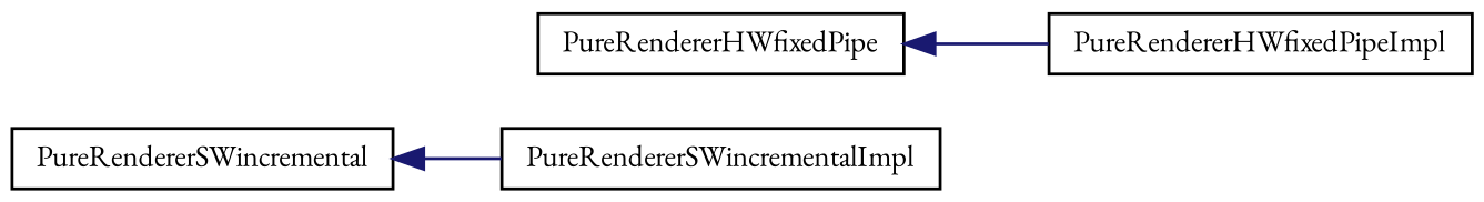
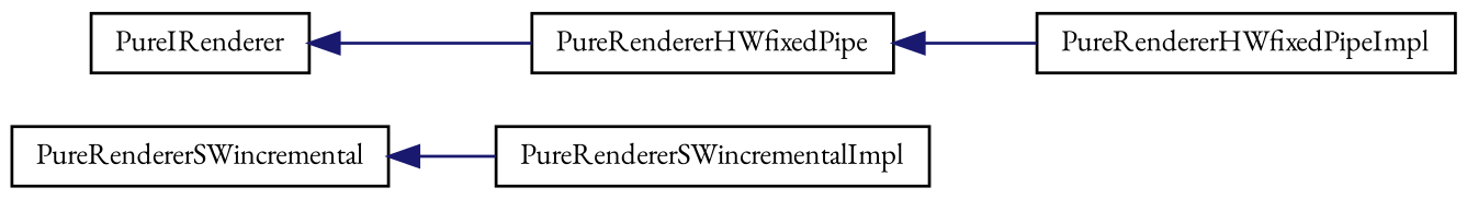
  digraph {
    fontname="EB Garamond"
    rankdir=LR
    node [color=black fillcolor=white fontname="EB Garamond" fontsize=10 shape=record style=filled]
    edge [color=midnightblue dir=back fontname="EB Garamond" fontsize=10 labelfontname=Helvetica labelfontsize=10 style=solid]
    n1 [height=0.2 label=PureRendererSWincrementalImpl width=0.4]
+   n2 [height=0.2 label=PureIRenderer width=0.4]
    n3 [height=0.2 label=PureRendererHWfixedPipe width=0.4]
    n4 [height=0.2 label=PureRendererHWfixedPipeImpl width=0.4]
    n5 [height=0.2 label=PureRendererSWincremental width=0.4]
+   n2 -> n3
    n3 -> n4
    n5 -> n1
  }
